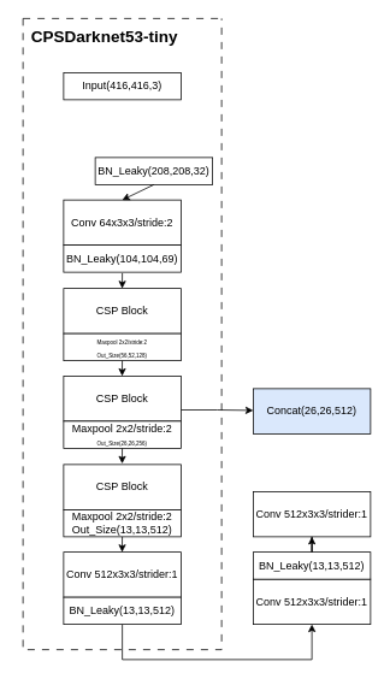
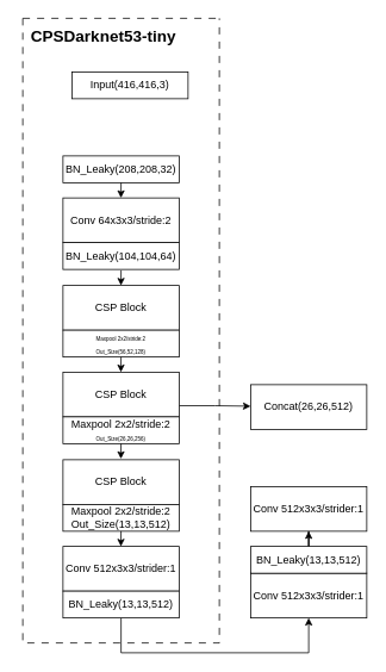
  <mxCell id="0" />
  <mxCell id="1" parent="0" />
- <mxCell id="2" value="Input(416,416,3)" style="rounded=0;whiteSpace=wrap;html=1;flipV=1;flipH=0;" vertex="1" parent="1"><mxGeometry x="70" y="80" width="130" height="30" as="geometry" /></mxCell>
- <mxCell id="3" value="BN_Leaky(208,208,32)" style="rounded=0;whiteSpace=wrap;html=1;flipV=1;flipH=0;" vertex="1" parent="1"><mxGeometry x="105" y="174" width="130" height="30" as="geometry" /></mxCell>
+ <mxCell id="2" value="Input(416,416,3)" style="rounded=0;whiteSpace=wrap;html=1;flipV=1;flipH=0;" vertex="1" parent="1"><mxGeometry x="80" y="80" width="130" height="30" as="geometry" /></mxCell>
+ <mxCell id="3" value="BN_Leaky(208,208,32)" style="rounded=0;whiteSpace=wrap;html=1;flipV=1;flipH=0;" vertex="1" parent="1"><mxGeometry x="70" y="174" width="130" height="30" as="geometry" /></mxCell>
  <mxCell id="4" value="Conv 64x3x3/stride:2" style="rounded=0;whiteSpace=wrap;html=1;flipV=1;flipH=0;movable=1;resizable=1;rotatable=1;deletable=1;editable=1;locked=0;connectable=1;" vertex="1" parent="1"><mxGeometry x="70" y="221" width="130" height="50" as="geometry" /></mxCell>
- <mxCell id="5" value="BN_Leaky(104,104,69)" style="rounded=0;whiteSpace=wrap;html=1;flipV=1;flipH=0;movable=1;resizable=1;rotatable=1;deletable=1;editable=1;locked=0;connectable=1;" vertex="1" parent="1"><mxGeometry x="70" y="271" width="130" height="30" as="geometry" /></mxCell>
+ <mxCell id="5" value="BN_Leaky(104,104,64)" style="rounded=0;whiteSpace=wrap;html=1;flipV=1;flipH=0;movable=1;resizable=1;rotatable=1;deletable=1;editable=1;locked=0;connectable=1;" vertex="1" parent="1"><mxGeometry x="70" y="271" width="130" height="30" as="geometry" /></mxCell>
  <mxCell id="6" value="CSP Block" style="rounded=0;whiteSpace=wrap;html=1;flipV=1;flipH=0;" vertex="1" parent="1"><mxGeometry x="70" y="319" width="130" height="50" as="geometry" /></mxCell>
  <mxCell id="7" value="&lt;font style=&quot;font-size: 6px;&quot;&gt;Maxpool 2x2/stride:2&lt;br&gt;Out_Size(56,52,128)&lt;br&gt;&lt;/font&gt;" style="rounded=0;whiteSpace=wrap;html=1;flipV=1;flipH=0;" vertex="1" parent="1"><mxGeometry x="70" y="369" width="130" height="30" as="geometry" /></mxCell>
  <mxCell id="8" style="edgeStyle=orthogonalEdgeStyle;rounded=0;orthogonalLoop=1;jettySize=auto;html=1;exitX=1;exitY=0.75;exitDx=0;exitDy=0;entryX=0;entryY=0.519;entryDx=0;entryDy=0;entryPerimeter=0;" edge="1" parent="1" source="9" target="27"><mxGeometry relative="1" as="geometry"><mxPoint x="270" y="453.25" as="targetPoint" /></mxGeometry></mxCell>
  <mxCell id="9" value="CSP Block" style="rounded=0;whiteSpace=wrap;html=1;flipV=1;flipH=0;" vertex="1" parent="1"><mxGeometry x="70" y="416" width="130" height="50" as="geometry" /></mxCell>
  <mxCell id="10" value="Maxpool 2x2/stride:2&lt;br style=&quot;border-color: var(--border-color); font-size: 6px;&quot;&gt;&lt;span style=&quot;font-size: 6px;&quot;&gt;Out_Size(26,26,256)&lt;/span&gt;" style="rounded=0;whiteSpace=wrap;html=1;flipV=1;flipH=0;" vertex="1" parent="1"><mxGeometry x="70" y="466" width="130" height="30" as="geometry" /></mxCell>
  <mxCell id="11" value="CSP Block" style="rounded=0;whiteSpace=wrap;html=1;flipV=1;flipH=0;" vertex="1" parent="1"><mxGeometry x="70" y="514" width="130" height="50" as="geometry" /></mxCell>
  <mxCell id="12" value="Maxpool 2x2/stride:2&lt;br style=&quot;border-color: var(--border-color); font-size: 6px;&quot;&gt;Out_Size(13,13,512)" style="rounded=0;whiteSpace=wrap;html=1;flipV=1;flipH=0;" vertex="1" parent="1"><mxGeometry x="70" y="564" width="130" height="30" as="geometry" /></mxCell>
  <mxCell id="13" value="Conv 512x3x3/strider:1" style="rounded=0;whiteSpace=wrap;html=1;flipV=1;flipH=0;" vertex="1" parent="1"><mxGeometry x="70" y="611" width="130" height="50" as="geometry" /></mxCell>
  <mxCell id="14" style="edgeStyle=orthogonalEdgeStyle;rounded=0;orthogonalLoop=1;jettySize=auto;html=1;exitX=0.5;exitY=1;exitDx=0;exitDy=0;entryX=0.5;entryY=0;entryDx=0;entryDy=0;" edge="1" parent="1" source="15" target="23"><mxGeometry relative="1" as="geometry"><Array as="points"><mxPoint x="135" y="730" /><mxPoint x="345" y="730" /></Array></mxGeometry></mxCell>
  <mxCell id="15" value="BN_Leaky(13,13,512)" style="rounded=0;whiteSpace=wrap;html=1;flipV=1;flipH=0;" vertex="1" parent="1"><mxGeometry x="70" y="661" width="130" height="30" as="geometry" /></mxCell>
  <mxCell id="16" value="" style="endArrow=classic;html=1;rounded=0;exitX=0.5;exitY=1;exitDx=0;exitDy=0;" edge="1" parent="1" source="3"><mxGeometry width="50" height="50" relative="1" as="geometry"><mxPoint x="134.89" y="207" as="sourcePoint" /><mxPoint x="134.89" y="221" as="targetPoint" /></mxGeometry></mxCell>
  <mxCell id="17" value="" style="endArrow=classic;html=1;rounded=0;exitX=0.5;exitY=1;exitDx=0;exitDy=0;" edge="1" parent="1"><mxGeometry width="50" height="50" relative="1" as="geometry"><mxPoint x="135" y="302" as="sourcePoint" /><mxPoint x="134.89" y="319" as="targetPoint" /></mxGeometry></mxCell>
  <mxCell id="18" value="" style="endArrow=classic;html=1;rounded=0;exitX=0.5;exitY=1;exitDx=0;exitDy=0;" edge="1" parent="1"><mxGeometry width="50" height="50" relative="1" as="geometry"><mxPoint x="134.94" y="399" as="sourcePoint" /><mxPoint x="134.83" y="416" as="targetPoint" /></mxGeometry></mxCell>
  <mxCell id="19" value="" style="endArrow=classic;html=1;rounded=0;exitX=0.5;exitY=1;exitDx=0;exitDy=0;" edge="1" parent="1"><mxGeometry width="50" height="50" relative="1" as="geometry"><mxPoint x="134.94" y="496" as="sourcePoint" /><mxPoint x="134.83" y="513" as="targetPoint" /></mxGeometry></mxCell>
  <mxCell id="20" value="" style="endArrow=classic;html=1;rounded=0;exitX=0.5;exitY=1;exitDx=0;exitDy=0;" edge="1" parent="1"><mxGeometry width="50" height="50" relative="1" as="geometry"><mxPoint x="134.94" y="594" as="sourcePoint" /><mxPoint x="134.83" y="611" as="targetPoint" /></mxGeometry></mxCell>
  <mxCell id="21" value="" style="swimlane;startSize=0;dashed=1;dashPattern=8 8;" vertex="1" parent="1"><mxGeometry x="25" y="20" width="220" height="699" as="geometry" /></mxCell>
  <mxCell id="22" value="&lt;b&gt;&lt;font style=&quot;font-size: 18px;&quot;&gt;CPSDarknet53-tiny&lt;/font&gt;&lt;/b&gt;" style="text;html=1;align=center;verticalAlign=middle;resizable=0;points=[];autosize=1;strokeColor=none;fillColor=none;" vertex="1" parent="21"><mxGeometry x="-5" width="190" height="40" as="geometry" /></mxCell>
  <mxCell id="23" value="Conv 512x3x3/strider:1" style="rounded=0;whiteSpace=wrap;html=1;flipV=0;flipH=1;direction=west;" vertex="1" parent="1"><mxGeometry x="280" y="641" width="130" height="50" as="geometry" /></mxCell>
  <mxCell id="24" style="edgeStyle=orthogonalEdgeStyle;rounded=0;orthogonalLoop=1;jettySize=auto;html=1;exitX=0.5;exitY=1;exitDx=0;exitDy=0;" edge="1" parent="1" source="25" target="26"><mxGeometry relative="1" as="geometry" /></mxCell>
  <mxCell id="25" value="BN_Leaky(13,13,512)" style="rounded=0;whiteSpace=wrap;html=1;flipV=0;flipH=1;direction=west;" vertex="1" parent="1"><mxGeometry x="280" y="611" width="130" height="30" as="geometry" /></mxCell>
  <mxCell id="26" value="Conv 512x3x3/strider:1" style="rounded=0;whiteSpace=wrap;html=1;flipV=0;flipH=1;direction=west;" vertex="1" parent="1"><mxGeometry x="280" y="544" width="130" height="50" as="geometry" /></mxCell>
- <mxCell id="27" value="Concat(26,26,512)" style="rounded=0;whiteSpace=wrap;html=1;flipV=0;flipH=1;direction=west;fillColor=#dae8fc;" vertex="1" parent="1"><mxGeometry x="280" y="430" width="130" height="50" as="geometry" /></mxCell>
+ <mxCell id="27" value="Concat(26,26,512)" style="rounded=0;whiteSpace=wrap;html=1;flipV=0;flipH=1;direction=west;" vertex="1" parent="1"><mxGeometry x="280" y="430" width="130" height="50" as="geometry" /></mxCell>
